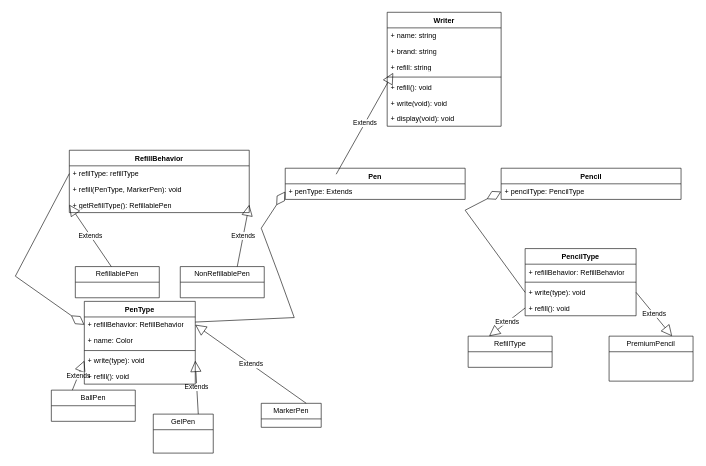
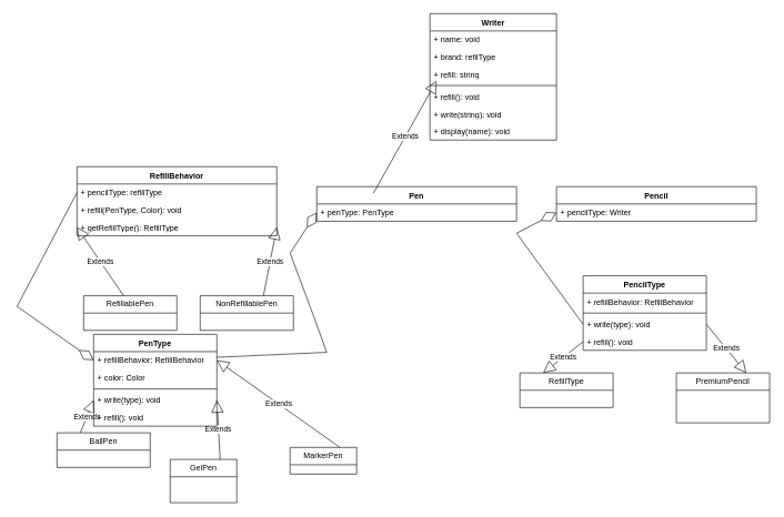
  <mxCell id="0" />
  <mxCell id="1" parent="0" />
  <mxCell id="2" value="Pen" style="swimlane;fontStyle=1;align=center;verticalAlign=top;childLayout=stackLayout;horizontal=1;startSize=26;horizontalStack=0;resizeParent=1;resizeParentMax=0;resizeLast=0;collapsible=1;marginBottom=0;whiteSpace=wrap;html=1;" parent="1" vertex="1"><mxGeometry x="470" y="280" width="300" height="52" as="geometry" /></mxCell>
- <mxCell id="3" value="+ penType: Extends" style="text;strokeColor=none;fillColor=none;align=left;verticalAlign=top;spacingLeft=4;spacingRight=4;overflow=hidden;rotatable=0;points=[[0,0.5],[1,0.5]];portConstraint=eastwest;whiteSpace=wrap;html=1;" vertex="1" parent="2"><mxGeometry y="26" width="300" height="26" as="geometry" /></mxCell>
+ <mxCell id="3" value="+ penType: PenType" style="text;strokeColor=none;fillColor=none;align=left;verticalAlign=top;spacingLeft=4;spacingRight=4;overflow=hidden;rotatable=0;points=[[0,0.5],[1,0.5]];portConstraint=eastwest;whiteSpace=wrap;html=1;" vertex="1" parent="2"><mxGeometry y="26" width="300" height="26" as="geometry" /></mxCell>
  <mxCell id="4" value="Extends" style="endArrow=block;endSize=16;endFill=0;html=1;rounded=0;exitX=0.25;exitY=0;exitDx=0;exitDy=0;entryX=0;entryY=0.5;entryDx=0;entryDy=0;" parent="1" source="5" edge="1" target="23"><mxGeometry width="160" relative="1" as="geometry"><mxPoint x="297.2" y="556.39" as="sourcePoint" /><mxPoint x="257.5" y="580" as="targetPoint" /></mxGeometry></mxCell>
  <mxCell id="5" value="BallPen" style="swimlane;fontStyle=0;childLayout=stackLayout;horizontal=1;startSize=26;fillColor=none;horizontalStack=0;resizeParent=1;resizeParentMax=0;resizeLast=0;collapsible=1;marginBottom=0;whiteSpace=wrap;html=1;" parent="1" vertex="1"><mxGeometry x="80" y="650" width="140" height="52" as="geometry" /></mxCell>
  <mxCell id="6" value="GelPen" style="swimlane;fontStyle=0;childLayout=stackLayout;horizontal=1;startSize=26;fillColor=none;horizontalStack=0;resizeParent=1;resizeParentMax=0;resizeLast=0;collapsible=1;marginBottom=0;whiteSpace=wrap;html=1;" parent="1" vertex="1"><mxGeometry x="250" y="690" width="100" height="65" as="geometry" /></mxCell>
  <mxCell id="7" value="MarkerPen" style="swimlane;fontStyle=0;childLayout=stackLayout;horizontal=1;startSize=26;fillColor=none;horizontalStack=0;resizeParent=1;resizeParentMax=0;resizeLast=0;collapsible=1;marginBottom=0;whiteSpace=wrap;html=1;" parent="1" vertex="1"><mxGeometry x="430" y="672" width="100" height="40" as="geometry" /></mxCell>
  <mxCell id="8" value="Extends" style="endArrow=block;endSize=16;endFill=0;html=1;rounded=0;entryX=1;entryY=0.5;entryDx=0;entryDy=0;exitX=0.75;exitY=0;exitDx=0;exitDy=0;" parent="1" source="6" target="23" edge="1"><mxGeometry width="160" relative="1" as="geometry"><mxPoint x="285" y="660" as="sourcePoint" /><mxPoint x="285" y="580" as="targetPoint" /></mxGeometry></mxCell>
  <mxCell id="9" value="Extends" style="endArrow=block;endSize=16;endFill=0;html=1;rounded=0;exitX=0.75;exitY=0;exitDx=0;exitDy=0;entryX=1;entryY=0.5;entryDx=0;entryDy=0;" parent="1" source="7" target="20" edge="1"><mxGeometry width="160" relative="1" as="geometry"><mxPoint x="708.4" y="495.996" as="sourcePoint" /><mxPoint x="340" y="555" as="targetPoint" /></mxGeometry></mxCell>
  <mxCell id="10" value="Pencil" style="swimlane;fontStyle=1;align=center;verticalAlign=top;childLayout=stackLayout;horizontal=1;startSize=26;horizontalStack=0;resizeParent=1;resizeParentMax=0;resizeLast=0;collapsible=1;marginBottom=0;whiteSpace=wrap;html=1;" parent="1" vertex="1"><mxGeometry x="830" y="280" width="300" height="52" as="geometry" /></mxCell>
- <mxCell id="11" value="+ pencilType: PencilType" style="text;strokeColor=none;fillColor=none;align=left;verticalAlign=top;spacingLeft=4;spacingRight=4;overflow=hidden;rotatable=0;points=[[0,0.5],[1,0.5]];portConstraint=eastwest;whiteSpace=wrap;html=1;" parent="10" vertex="1"><mxGeometry y="26" width="300" height="26" as="geometry" /></mxCell>
+ <mxCell id="11" value="+ pencilType: Writer" style="text;strokeColor=none;fillColor=none;align=left;verticalAlign=top;spacingLeft=4;spacingRight=4;overflow=hidden;rotatable=0;points=[[0,0.5],[1,0.5]];portConstraint=eastwest;whiteSpace=wrap;html=1;" parent="10" vertex="1"><mxGeometry y="26" width="300" height="26" as="geometry" /></mxCell>
  <mxCell id="12" value="RefillType" style="swimlane;fontStyle=0;childLayout=stackLayout;horizontal=1;startSize=26;fillColor=none;horizontalStack=0;resizeParent=1;resizeParentMax=0;resizeLast=0;collapsible=1;marginBottom=0;whiteSpace=wrap;html=1;" parent="1" vertex="1"><mxGeometry x="775" y="560" width="140" height="52" as="geometry" /></mxCell>
  <mxCell id="13" value="PremiumPencil" style="swimlane;fontStyle=0;childLayout=stackLayout;horizontal=1;startSize=26;fillColor=none;horizontalStack=0;resizeParent=1;resizeParentMax=0;resizeLast=0;collapsible=1;marginBottom=0;whiteSpace=wrap;html=1;" parent="1" vertex="1"><mxGeometry x="1010" y="560" width="140" height="75" as="geometry" /></mxCell>
  <mxCell id="14" value="Extends" style="endArrow=block;endSize=16;endFill=0;html=1;rounded=0;entryX=0.25;entryY=0;entryDx=0;entryDy=0;exitX=0;exitY=0.5;exitDx=0;exitDy=0;" parent="1" source="38" edge="1" target="12"><mxGeometry width="160" relative="1" as="geometry"><mxPoint x="900" y="510" as="sourcePoint" /><mxPoint x="927" y="620" as="targetPoint" /></mxGeometry></mxCell>
  <mxCell id="15" value="Extends" style="endArrow=block;endSize=16;endFill=0;html=1;rounded=0;entryX=0.75;entryY=0;entryDx=0;entryDy=0;exitX=1;exitY=0.5;exitDx=0;exitDy=0;" parent="1" edge="1" target="13" source="37"><mxGeometry width="160" relative="1" as="geometry"><mxPoint x="1040" y="502" as="sourcePoint" /><mxPoint x="1108" y="620" as="targetPoint" /></mxGeometry></mxCell>
  <mxCell id="16" value="RefillablePen" style="swimlane;fontStyle=0;childLayout=stackLayout;horizontal=1;startSize=26;fillColor=none;horizontalStack=0;resizeParent=1;resizeParentMax=0;resizeLast=0;collapsible=1;marginBottom=0;whiteSpace=wrap;html=1;" parent="1" vertex="1"><mxGeometry x="120" y="444" width="140" height="52" as="geometry" /></mxCell>
  <mxCell id="17" value="NonRefillablePen" style="swimlane;fontStyle=0;childLayout=stackLayout;horizontal=1;startSize=26;fillColor=none;horizontalStack=0;resizeParent=1;resizeParentMax=0;resizeLast=0;collapsible=1;marginBottom=0;whiteSpace=wrap;html=1;" parent="1" vertex="1"><mxGeometry x="295" y="444" width="140" height="52" as="geometry" /></mxCell>
  <mxCell id="18" value="" style="endArrow=diamondThin;endFill=0;endSize=24;html=1;rounded=0;exitX=0;exitY=0.5;exitDx=0;exitDy=0;entryX=0;entryY=0.5;entryDx=0;entryDy=0;" parent="1" source="41" target="20" edge="1"><mxGeometry width="160" relative="1" as="geometry"><mxPoint x="170" y="302.5" as="sourcePoint" /><mxPoint x="20" y="550" as="targetPoint" /><Array as="points"><mxPoint x="20" y="460" /></Array></mxGeometry></mxCell>
  <mxCell id="19" value="PenType" style="swimlane;fontStyle=1;align=center;verticalAlign=top;childLayout=stackLayout;horizontal=1;startSize=26;horizontalStack=0;resizeParent=1;resizeParentMax=0;resizeLast=0;collapsible=1;marginBottom=0;whiteSpace=wrap;html=1;" vertex="1" parent="1"><mxGeometry x="135" y="502" width="185" height="138" as="geometry" /></mxCell>
  <mxCell id="20" value="+ refillBehavior: RefillBehavior" style="text;strokeColor=none;fillColor=none;align=left;verticalAlign=top;spacingLeft=4;spacingRight=4;overflow=hidden;rotatable=0;points=[[0,0.5],[1,0.5]];portConstraint=eastwest;whiteSpace=wrap;html=1;" vertex="1" parent="19"><mxGeometry y="26" width="185" height="26" as="geometry" /></mxCell>
- <mxCell id="21" value="+ name: Color" style="text;strokeColor=none;fillColor=none;align=left;verticalAlign=top;spacingLeft=4;spacingRight=4;overflow=hidden;rotatable=0;points=[[0,0.5],[1,0.5]];portConstraint=eastwest;whiteSpace=wrap;html=1;" vertex="1" parent="19"><mxGeometry y="52" width="185" height="26" as="geometry" /></mxCell>
+ <mxCell id="21" value="+ color: Color" style="text;strokeColor=none;fillColor=none;align=left;verticalAlign=top;spacingLeft=4;spacingRight=4;overflow=hidden;rotatable=0;points=[[0,0.5],[1,0.5]];portConstraint=eastwest;whiteSpace=wrap;html=1;" vertex="1" parent="19"><mxGeometry y="52" width="185" height="26" as="geometry" /></mxCell>
  <mxCell id="22" value="" style="line;strokeWidth=1;fillColor=none;align=left;verticalAlign=middle;spacingTop=-1;spacingLeft=3;spacingRight=3;rotatable=0;labelPosition=right;points=[];portConstraint=eastwest;strokeColor=inherit;" vertex="1" parent="19"><mxGeometry y="78" width="185" height="8" as="geometry" /></mxCell>
  <mxCell id="23" value="+ write(type): void" style="text;strokeColor=none;fillColor=none;align=left;verticalAlign=top;spacingLeft=4;spacingRight=4;overflow=hidden;rotatable=0;points=[[0,0.5],[1,0.5]];portConstraint=eastwest;whiteSpace=wrap;html=1;" vertex="1" parent="19"><mxGeometry y="86" width="185" height="26" as="geometry" /></mxCell>
  <mxCell id="24" value="+ refill(): void" style="text;strokeColor=none;fillColor=none;align=left;verticalAlign=top;spacingLeft=4;spacingRight=4;overflow=hidden;rotatable=0;points=[[0,0.5],[1,0.5]];portConstraint=eastwest;whiteSpace=wrap;html=1;" vertex="1" parent="19"><mxGeometry y="112" width="185" height="26" as="geometry" /></mxCell>
  <mxCell id="25" value="" style="endArrow=diamondThin;endFill=0;endSize=24;html=1;rounded=0;exitX=1;exitY=0.25;exitDx=0;exitDy=0;entryX=0;entryY=0.5;entryDx=0;entryDy=0;" edge="1" parent="1" source="19"><mxGeometry width="160" relative="1" as="geometry"><mxPoint x="295" y="432" as="sourcePoint" /><mxPoint x="470" y="319" as="targetPoint" /><Array as="points"><mxPoint x="485" y="529" /><mxPoint x="460" y="460" /><mxPoint x="430" y="380" /></Array></mxGeometry></mxCell>
  <mxCell id="26" value="Writer" style="swimlane;fontStyle=1;align=center;verticalAlign=top;childLayout=stackLayout;horizontal=1;startSize=26;horizontalStack=0;resizeParent=1;resizeParentMax=0;resizeLast=0;collapsible=1;marginBottom=0;whiteSpace=wrap;html=1;" vertex="1" parent="1"><mxGeometry x="640" y="20" width="190" height="190" as="geometry" /></mxCell>
- <mxCell id="27" value="+ name: string" style="text;strokeColor=none;fillColor=none;align=left;verticalAlign=top;spacingLeft=4;spacingRight=4;overflow=hidden;rotatable=0;points=[[0,0.5],[1,0.5]];portConstraint=eastwest;whiteSpace=wrap;html=1;" vertex="1" parent="26"><mxGeometry y="26" width="190" height="26" as="geometry" /></mxCell>
- <mxCell id="28" value="+ brand: string" style="text;strokeColor=none;fillColor=none;align=left;verticalAlign=top;spacingLeft=4;spacingRight=4;overflow=hidden;rotatable=0;points=[[0,0.5],[1,0.5]];portConstraint=eastwest;whiteSpace=wrap;html=1;" vertex="1" parent="26"><mxGeometry y="52" width="190" height="26" as="geometry" /></mxCell>
+ <mxCell id="27" value="+ name: void" style="text;strokeColor=none;fillColor=none;align=left;verticalAlign=top;spacingLeft=4;spacingRight=4;overflow=hidden;rotatable=0;points=[[0,0.5],[1,0.5]];portConstraint=eastwest;whiteSpace=wrap;html=1;" vertex="1" parent="26"><mxGeometry y="26" width="190" height="26" as="geometry" /></mxCell>
+ <mxCell id="28" value="+ brand: refilType" style="text;strokeColor=none;fillColor=none;align=left;verticalAlign=top;spacingLeft=4;spacingRight=4;overflow=hidden;rotatable=0;points=[[0,0.5],[1,0.5]];portConstraint=eastwest;whiteSpace=wrap;html=1;" vertex="1" parent="26"><mxGeometry y="52" width="190" height="26" as="geometry" /></mxCell>
  <mxCell id="29" value="+ refill: string" style="text;strokeColor=none;fillColor=none;align=left;verticalAlign=top;spacingLeft=4;spacingRight=4;overflow=hidden;rotatable=0;points=[[0,0.5],[1,0.5]];portConstraint=eastwest;whiteSpace=wrap;html=1;" vertex="1" parent="26"><mxGeometry y="78" width="190" height="26" as="geometry" /></mxCell>
  <mxCell id="30" value="" style="line;strokeWidth=1;fillColor=none;align=left;verticalAlign=middle;spacingTop=-1;spacingLeft=3;spacingRight=3;rotatable=0;labelPosition=right;points=[];portConstraint=eastwest;strokeColor=inherit;" vertex="1" parent="26"><mxGeometry y="104" width="190" height="8" as="geometry" /></mxCell>
  <mxCell id="31" value="+ refill(): void" style="text;strokeColor=none;fillColor=none;align=left;verticalAlign=top;spacingLeft=4;spacingRight=4;overflow=hidden;rotatable=0;points=[[0,0.5],[1,0.5]];portConstraint=eastwest;whiteSpace=wrap;html=1;" vertex="1" parent="26"><mxGeometry y="112" width="190" height="26" as="geometry" /></mxCell>
- <mxCell id="32" value="+ write(void): void" style="text;strokeColor=none;fillColor=none;align=left;verticalAlign=top;spacingLeft=4;spacingRight=4;overflow=hidden;rotatable=0;points=[[0,0.5],[1,0.5]];portConstraint=eastwest;whiteSpace=wrap;html=1;" vertex="1" parent="26"><mxGeometry y="138" width="190" height="26" as="geometry" /></mxCell>
- <mxCell id="33" value="+ display(void): void" style="text;strokeColor=none;fillColor=none;align=left;verticalAlign=top;spacingLeft=4;spacingRight=4;overflow=hidden;rotatable=0;points=[[0,0.5],[1,0.5]];portConstraint=eastwest;whiteSpace=wrap;html=1;" parent="26" vertex="1"><mxGeometry y="164" width="190" height="26" as="geometry" /></mxCell>
+ <mxCell id="32" value="+ write(string): void" style="text;strokeColor=none;fillColor=none;align=left;verticalAlign=top;spacingLeft=4;spacingRight=4;overflow=hidden;rotatable=0;points=[[0,0.5],[1,0.5]];portConstraint=eastwest;whiteSpace=wrap;html=1;" vertex="1" parent="26"><mxGeometry y="138" width="190" height="26" as="geometry" /></mxCell>
+ <mxCell id="33" value="+ display(name): void" style="text;strokeColor=none;fillColor=none;align=left;verticalAlign=top;spacingLeft=4;spacingRight=4;overflow=hidden;rotatable=0;points=[[0,0.5],[1,0.5]];portConstraint=eastwest;whiteSpace=wrap;html=1;" parent="26" vertex="1"><mxGeometry y="164" width="190" height="26" as="geometry" /></mxCell>
  <mxCell id="34" value="PencilType" style="swimlane;fontStyle=1;align=center;verticalAlign=top;childLayout=stackLayout;horizontal=1;startSize=26;horizontalStack=0;resizeParent=1;resizeParentMax=0;resizeLast=0;collapsible=1;marginBottom=0;whiteSpace=wrap;html=1;" vertex="1" parent="1"><mxGeometry x="870" y="414" width="185" height="112" as="geometry" /></mxCell>
  <mxCell id="35" value="+ refillBehavior: RefillBehavior" style="text;strokeColor=none;fillColor=none;align=left;verticalAlign=top;spacingLeft=4;spacingRight=4;overflow=hidden;rotatable=0;points=[[0,0.5],[1,0.5]];portConstraint=eastwest;whiteSpace=wrap;html=1;" vertex="1" parent="34"><mxGeometry y="26" width="185" height="26" as="geometry" /></mxCell>
  <mxCell id="36" value="" style="line;strokeWidth=1;fillColor=none;align=left;verticalAlign=middle;spacingTop=-1;spacingLeft=3;spacingRight=3;rotatable=0;labelPosition=right;points=[];portConstraint=eastwest;strokeColor=inherit;" vertex="1" parent="34"><mxGeometry y="52" width="185" height="8" as="geometry" /></mxCell>
  <mxCell id="37" value="+ write(type): void" style="text;strokeColor=none;fillColor=none;align=left;verticalAlign=top;spacingLeft=4;spacingRight=4;overflow=hidden;rotatable=0;points=[[0,0.5],[1,0.5]];portConstraint=eastwest;whiteSpace=wrap;html=1;" vertex="1" parent="34"><mxGeometry y="60" width="185" height="26" as="geometry" /></mxCell>
  <mxCell id="38" value="+ refill(): void" style="text;strokeColor=none;fillColor=none;align=left;verticalAlign=top;spacingLeft=4;spacingRight=4;overflow=hidden;rotatable=0;points=[[0,0.5],[1,0.5]];portConstraint=eastwest;whiteSpace=wrap;html=1;" vertex="1" parent="34"><mxGeometry y="86" width="185" height="26" as="geometry" /></mxCell>
  <mxCell id="39" value="" style="endArrow=diamondThin;endFill=0;endSize=24;html=1;rounded=0;exitX=0;exitY=0.5;exitDx=0;exitDy=0;" edge="1" parent="1" source="37"><mxGeometry width="160" relative="1" as="geometry"><mxPoint x="790" y="490" as="sourcePoint" /><mxPoint x="830" y="319" as="targetPoint" /><Array as="points"><mxPoint x="770" y="350" /></Array></mxGeometry></mxCell>
  <mxCell id="40" value="RefillBehavior" style="swimlane;fontStyle=1;align=center;verticalAlign=top;childLayout=stackLayout;horizontal=1;startSize=26;horizontalStack=0;resizeParent=1;resizeParentMax=0;resizeLast=0;collapsible=1;marginBottom=0;whiteSpace=wrap;html=1;" vertex="1" parent="1"><mxGeometry x="110" y="250" width="300" height="104" as="geometry" /></mxCell>
- <mxCell id="41" value="+ refilType: refillType" style="text;strokeColor=none;fillColor=none;align=left;verticalAlign=top;spacingLeft=4;spacingRight=4;overflow=hidden;rotatable=0;points=[[0,0.5],[1,0.5]];portConstraint=eastwest;whiteSpace=wrap;html=1;" vertex="1" parent="40"><mxGeometry y="26" width="300" height="26" as="geometry" /></mxCell>
- <mxCell id="42" value="+ refill(PenType, MarkerPen): void" style="text;strokeColor=none;fillColor=none;align=left;verticalAlign=top;spacingLeft=4;spacingRight=4;overflow=hidden;rotatable=0;points=[[0,0.5],[1,0.5]];portConstraint=eastwest;whiteSpace=wrap;html=1;" vertex="1" parent="40"><mxGeometry y="52" width="300" height="26" as="geometry" /></mxCell>
- <mxCell id="43" value="+ getRefillType(): RefillablePen" style="text;strokeColor=none;fillColor=none;align=left;verticalAlign=top;spacingLeft=4;spacingRight=4;overflow=hidden;rotatable=0;points=[[0,0.5],[1,0.5]];portConstraint=eastwest;whiteSpace=wrap;html=1;" vertex="1" parent="40"><mxGeometry y="78" width="300" height="26" as="geometry" /></mxCell>
+ <mxCell id="41" value="+ pencilType: refillType" style="text;strokeColor=none;fillColor=none;align=left;verticalAlign=top;spacingLeft=4;spacingRight=4;overflow=hidden;rotatable=0;points=[[0,0.5],[1,0.5]];portConstraint=eastwest;whiteSpace=wrap;html=1;" vertex="1" parent="40"><mxGeometry y="26" width="300" height="26" as="geometry" /></mxCell>
+ <mxCell id="42" value="+ refill(PenType, Color): void" style="text;strokeColor=none;fillColor=none;align=left;verticalAlign=top;spacingLeft=4;spacingRight=4;overflow=hidden;rotatable=0;points=[[0,0.5],[1,0.5]];portConstraint=eastwest;whiteSpace=wrap;html=1;" vertex="1" parent="40"><mxGeometry y="52" width="300" height="26" as="geometry" /></mxCell>
+ <mxCell id="43" value="+ getRefillType(): RefillType" style="text;strokeColor=none;fillColor=none;align=left;verticalAlign=top;spacingLeft=4;spacingRight=4;overflow=hidden;rotatable=0;points=[[0,0.5],[1,0.5]];portConstraint=eastwest;whiteSpace=wrap;html=1;" vertex="1" parent="40"><mxGeometry y="78" width="300" height="26" as="geometry" /></mxCell>
  <mxCell id="44" value="Extends" style="endArrow=block;endSize=16;endFill=0;html=1;rounded=0;exitX=0.25;exitY=0;exitDx=0;exitDy=0;entryX=0;entryY=0.5;entryDx=0;entryDy=0;" edge="1" parent="1" target="43"><mxGeometry width="160" relative="1" as="geometry"><mxPoint x="180" y="444" as="sourcePoint" /><mxPoint x="140" y="340" as="targetPoint" /></mxGeometry></mxCell>
  <mxCell id="45" value="Extends" style="endArrow=block;endSize=16;endFill=0;html=1;rounded=0;entryX=0;entryY=0.5;entryDx=0;entryDy=0;exitX=0.25;exitY=0;exitDx=0;exitDy=0;" edge="1" parent="1"><mxGeometry width="160" relative="1" as="geometry"><mxPoint x="555" y="290" as="sourcePoint" /><mxPoint x="650" y="121" as="targetPoint" /></mxGeometry></mxCell>
  <mxCell id="46" value="Extends" style="endArrow=block;endSize=16;endFill=0;html=1;rounded=0;exitX=0.25;exitY=0;exitDx=0;exitDy=0;entryX=1;entryY=0.5;entryDx=0;entryDy=0;" edge="1" parent="1" target="43"><mxGeometry width="160" relative="1" as="geometry"><mxPoint x="390" y="444" as="sourcePoint" /><mxPoint x="362" y="329" as="targetPoint" /></mxGeometry></mxCell>
